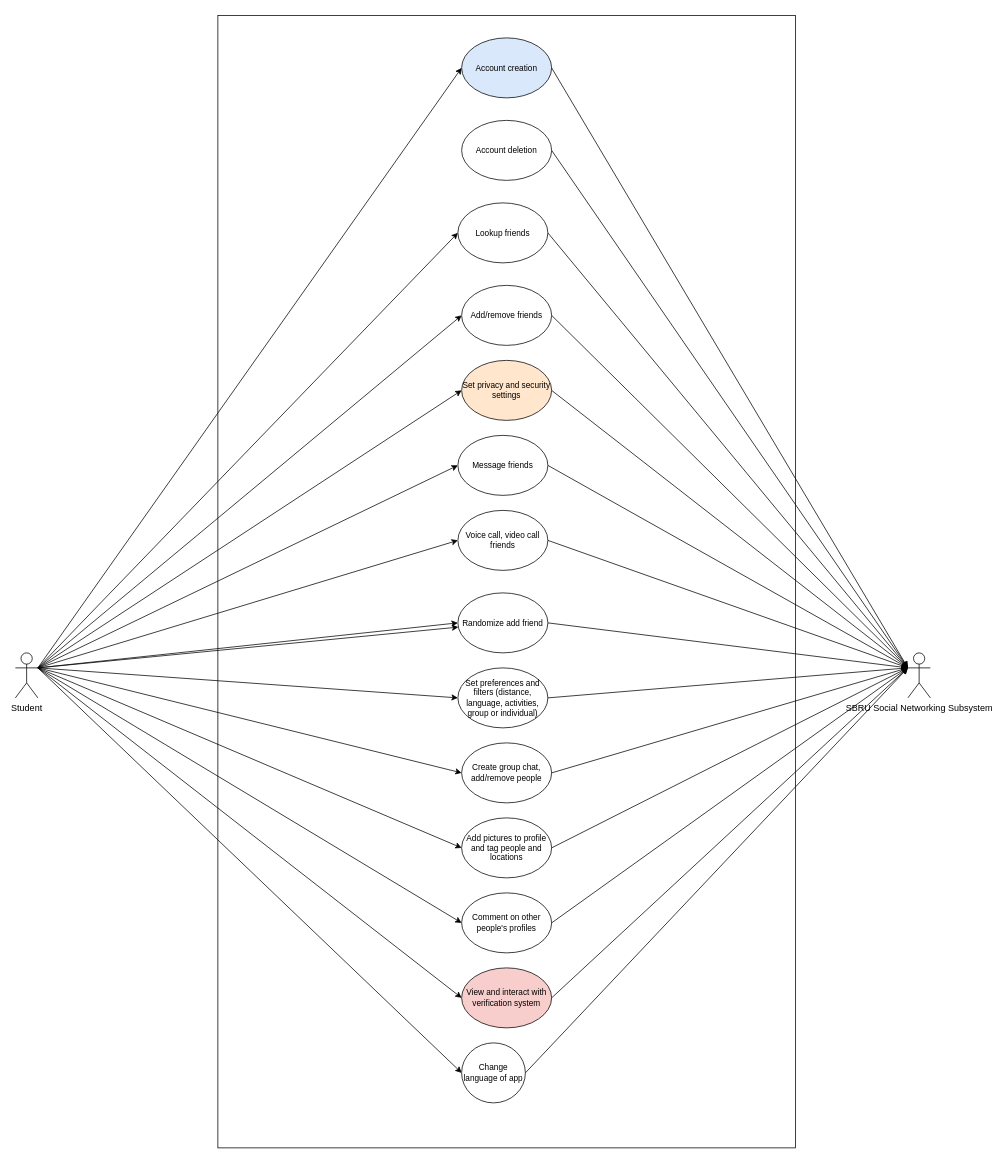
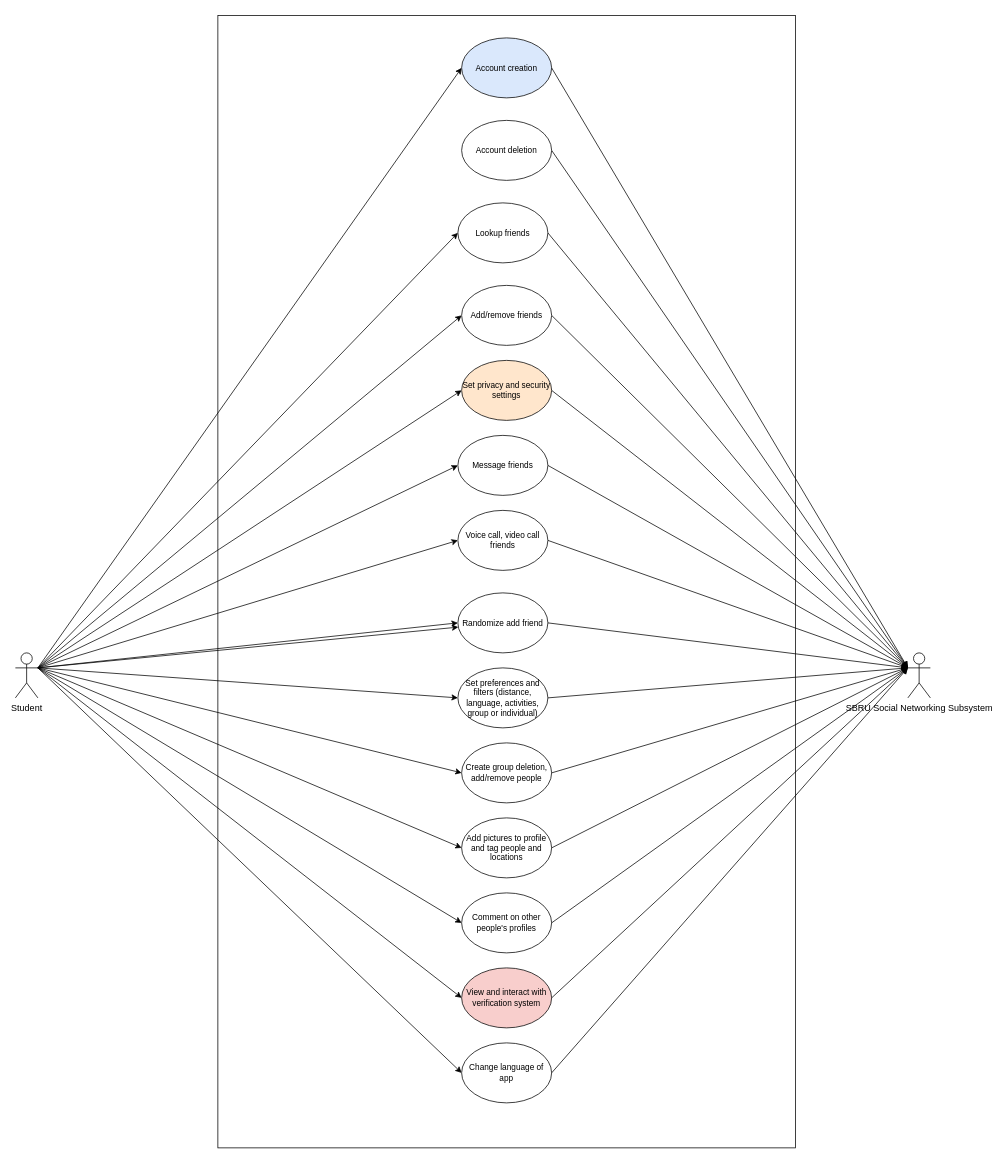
  <mxCell id="0" />
  <mxCell id="1" parent="0" />
  <mxCell id="2" value="" style="rounded=0;whiteSpace=wrap;html=1;" parent="1" vertex="1"><mxGeometry x="290" y="20" width="770" height="1510" as="geometry" /></mxCell>
  <mxCell id="3" style="rounded=0;orthogonalLoop=1;jettySize=auto;html=1;entryX=0;entryY=0.5;entryDx=0;entryDy=0;exitX=1;exitY=0.333;exitDx=0;exitDy=0;exitPerimeter=0;" parent="1" source="17" target="19" edge="1"><mxGeometry relative="1" as="geometry" /></mxCell>
  <mxCell id="4" style="rounded=0;orthogonalLoop=1;jettySize=auto;html=1;exitX=1;exitY=0.333;exitDx=0;exitDy=0;exitPerimeter=0;" parent="1" source="17" target="33" edge="1"><mxGeometry relative="1" as="geometry" /></mxCell>
  <mxCell id="5" style="edgeStyle=none;shape=connector;rounded=0;orthogonalLoop=1;jettySize=auto;html=1;entryX=0;entryY=0.5;entryDx=0;entryDy=0;labelBackgroundColor=default;strokeColor=default;fontFamily=Helvetica;fontSize=11;fontColor=default;endArrow=classic;exitX=1;exitY=0.333;exitDx=0;exitDy=0;exitPerimeter=0;" parent="1" source="17" edge="1"><mxGeometry relative="1" as="geometry"><mxPoint x="610" y="310" as="targetPoint" /></mxGeometry></mxCell>
  <mxCell id="6" style="edgeStyle=none;shape=connector;rounded=0;orthogonalLoop=1;jettySize=auto;html=1;entryX=0;entryY=0.5;entryDx=0;entryDy=0;labelBackgroundColor=default;strokeColor=default;fontFamily=Helvetica;fontSize=11;fontColor=default;endArrow=classic;exitX=1;exitY=0.333;exitDx=0;exitDy=0;exitPerimeter=0;" parent="1" source="17" target="25" edge="1"><mxGeometry relative="1" as="geometry" /></mxCell>
  <mxCell id="7" style="edgeStyle=none;shape=connector;rounded=0;orthogonalLoop=1;jettySize=auto;html=1;entryX=0;entryY=0.5;entryDx=0;entryDy=0;labelBackgroundColor=default;strokeColor=default;fontFamily=Helvetica;fontSize=11;fontColor=default;endArrow=classic;" parent="1" source="17" target="27" edge="1"><mxGeometry relative="1" as="geometry" /></mxCell>
  <mxCell id="8" style="edgeStyle=none;shape=connector;rounded=0;orthogonalLoop=1;jettySize=auto;html=1;entryX=0;entryY=0.5;entryDx=0;entryDy=0;labelBackgroundColor=default;strokeColor=default;fontFamily=Helvetica;fontSize=11;fontColor=default;endArrow=classic;exitX=1;exitY=0.333;exitDx=0;exitDy=0;exitPerimeter=0;" parent="1" source="17" target="31" edge="1"><mxGeometry relative="1" as="geometry" /></mxCell>
  <mxCell id="9" style="edgeStyle=none;shape=connector;rounded=0;orthogonalLoop=1;jettySize=auto;html=1;entryX=0;entryY=0.5;entryDx=0;entryDy=0;labelBackgroundColor=default;strokeColor=default;fontFamily=Helvetica;fontSize=11;fontColor=default;endArrow=classic;" parent="1" target="29" edge="1"><mxGeometry relative="1" as="geometry"><mxPoint x="50" y="890" as="sourcePoint" /></mxGeometry></mxCell>
  <mxCell id="10" style="edgeStyle=none;shape=connector;rounded=0;orthogonalLoop=1;jettySize=auto;html=1;entryX=0;entryY=0.5;entryDx=0;entryDy=0;labelBackgroundColor=default;strokeColor=default;fontFamily=Helvetica;fontSize=11;fontColor=default;endArrow=classic;" parent="1" target="33" edge="1"><mxGeometry relative="1" as="geometry"><mxPoint x="50" y="890" as="sourcePoint" /></mxGeometry></mxCell>
  <mxCell id="11" style="edgeStyle=none;shape=connector;rounded=0;orthogonalLoop=1;jettySize=auto;html=1;entryX=0;entryY=0.5;entryDx=0;entryDy=0;labelBackgroundColor=default;strokeColor=default;fontFamily=Helvetica;fontSize=11;fontColor=default;endArrow=classic;" parent="1" target="35" edge="1"><mxGeometry relative="1" as="geometry"><mxPoint x="50" y="890" as="sourcePoint" /></mxGeometry></mxCell>
  <mxCell id="12" style="edgeStyle=none;shape=connector;rounded=0;orthogonalLoop=1;jettySize=auto;html=1;entryX=0;entryY=0.5;entryDx=0;entryDy=0;labelBackgroundColor=default;strokeColor=default;fontFamily=Helvetica;fontSize=11;fontColor=default;endArrow=classic;exitX=1;exitY=0.333;exitDx=0;exitDy=0;exitPerimeter=0;" parent="1" source="17" edge="1"><mxGeometry relative="1" as="geometry"><mxPoint x="615" y="1030" as="targetPoint" /></mxGeometry></mxCell>
  <mxCell id="13" style="edgeStyle=none;shape=connector;rounded=0;orthogonalLoop=1;jettySize=auto;html=1;entryX=0;entryY=0.5;entryDx=0;entryDy=0;labelBackgroundColor=default;strokeColor=default;fontFamily=Helvetica;fontSize=11;fontColor=default;endArrow=classic;exitX=1;exitY=0.333;exitDx=0;exitDy=0;exitPerimeter=0;" parent="1" source="17" target="39" edge="1"><mxGeometry relative="1" as="geometry" /></mxCell>
  <mxCell id="14" style="edgeStyle=none;shape=connector;rounded=0;orthogonalLoop=1;jettySize=auto;html=1;entryX=0;entryY=0.5;entryDx=0;entryDy=0;labelBackgroundColor=default;strokeColor=default;fontFamily=Helvetica;fontSize=11;fontColor=default;endArrow=classic;exitX=1;exitY=0.333;exitDx=0;exitDy=0;exitPerimeter=0;" parent="1" source="17" target="41" edge="1"><mxGeometry relative="1" as="geometry"><mxPoint x="50" y="909" as="sourcePoint" /></mxGeometry></mxCell>
  <mxCell id="15" style="edgeStyle=none;shape=connector;rounded=0;orthogonalLoop=1;jettySize=auto;html=1;entryX=0;entryY=0.5;entryDx=0;entryDy=0;labelBackgroundColor=default;strokeColor=default;fontFamily=Helvetica;fontSize=11;fontColor=default;endArrow=classic;exitX=1;exitY=0.333;exitDx=0;exitDy=0;exitPerimeter=0;" parent="1" source="17" target="43" edge="1"><mxGeometry relative="1" as="geometry" /></mxCell>
  <mxCell id="16" style="edgeStyle=none;shape=connector;rounded=0;orthogonalLoop=1;jettySize=auto;html=1;entryX=0;entryY=0.5;entryDx=0;entryDy=0;labelBackgroundColor=default;strokeColor=default;fontFamily=Helvetica;fontSize=11;fontColor=default;endArrow=classic;exitX=1;exitY=0.333;exitDx=0;exitDy=0;exitPerimeter=0;" parent="1" source="17" target="45" edge="1"><mxGeometry relative="1" as="geometry" /></mxCell>
  <mxCell id="17" value="Student" style="shape=umlActor;verticalLabelPosition=bottom;verticalAlign=top;html=1;outlineConnect=0;" parent="1" vertex="1"><mxGeometry x="20" y="870" width="30" height="60" as="geometry" /></mxCell>
  <mxCell id="18" style="edgeStyle=none;shape=connector;rounded=0;orthogonalLoop=1;jettySize=auto;html=1;entryX=0;entryY=0.333;entryDx=0;entryDy=0;entryPerimeter=0;labelBackgroundColor=default;strokeColor=default;fontFamily=Helvetica;fontSize=11;fontColor=default;endArrow=classic;exitX=1;exitY=0.5;exitDx=0;exitDy=0;" parent="1" source="19" target="46" edge="1"><mxGeometry relative="1" as="geometry" /></mxCell>
  <mxCell id="19" value="Account creation" style="ellipse;whiteSpace=wrap;html=1;fontFamily=Helvetica;fontSize=11;fontColor=default;fillColor=#dae8fc;" parent="1" vertex="1"><mxGeometry x="615" y="50" width="120" height="80" as="geometry" /></mxCell>
  <mxCell id="20" style="edgeStyle=none;shape=connector;rounded=0;orthogonalLoop=1;jettySize=auto;html=1;entryX=0;entryY=0.333;entryDx=0;entryDy=0;entryPerimeter=0;labelBackgroundColor=default;strokeColor=default;fontFamily=Helvetica;fontSize=11;fontColor=default;endArrow=classic;exitX=1;exitY=0.5;exitDx=0;exitDy=0;" parent="1" source="21" target="46" edge="1"><mxGeometry relative="1" as="geometry" /></mxCell>
  <mxCell id="21" value="Account deletion" style="ellipse;whiteSpace=wrap;html=1;fontFamily=Helvetica;fontSize=11;fontColor=default;" parent="1" vertex="1"><mxGeometry x="615" y="160" width="120" height="80" as="geometry" /></mxCell>
  <mxCell id="22" style="edgeStyle=none;shape=connector;rounded=0;orthogonalLoop=1;jettySize=auto;html=1;exitX=1;exitY=0.5;exitDx=0;exitDy=0;entryX=0;entryY=0.333;entryDx=0;entryDy=0;entryPerimeter=0;labelBackgroundColor=default;strokeColor=default;fontFamily=Helvetica;fontSize=11;fontColor=default;endArrow=classic;" parent="1" source="23" target="46" edge="1"><mxGeometry relative="1" as="geometry" /></mxCell>
  <mxCell id="23" value="Lookup friends" style="ellipse;whiteSpace=wrap;html=1;fontFamily=Helvetica;fontSize=11;fontColor=default;" parent="1" vertex="1"><mxGeometry x="610" y="270" width="120" height="80" as="geometry" /></mxCell>
  <mxCell id="24" style="edgeStyle=none;shape=connector;rounded=0;orthogonalLoop=1;jettySize=auto;html=1;exitX=1;exitY=0.5;exitDx=0;exitDy=0;entryX=0;entryY=0.333;entryDx=0;entryDy=0;entryPerimeter=0;labelBackgroundColor=default;strokeColor=default;fontFamily=Helvetica;fontSize=11;fontColor=default;endArrow=classic;" parent="1" source="25" target="46" edge="1"><mxGeometry relative="1" as="geometry" /></mxCell>
  <mxCell id="25" value="Add/remove friends" style="ellipse;whiteSpace=wrap;html=1;fontFamily=Helvetica;fontSize=11;fontColor=default;" parent="1" vertex="1"><mxGeometry x="615" y="380" width="120" height="80" as="geometry" /></mxCell>
  <mxCell id="26" style="edgeStyle=none;shape=connector;rounded=0;orthogonalLoop=1;jettySize=auto;html=1;exitX=1;exitY=0.5;exitDx=0;exitDy=0;entryX=0;entryY=0.333;entryDx=0;entryDy=0;entryPerimeter=0;labelBackgroundColor=default;strokeColor=default;fontFamily=Helvetica;fontSize=11;fontColor=default;endArrow=classic;" parent="1" source="27" target="46" edge="1"><mxGeometry relative="1" as="geometry" /></mxCell>
  <mxCell id="27" value="Set privacy and security settings" style="ellipse;whiteSpace=wrap;html=1;fontFamily=Helvetica;fontSize=11;fontColor=default;fillColor=#ffe6cc;" parent="1" vertex="1"><mxGeometry x="615" y="480" width="120" height="80" as="geometry" /></mxCell>
  <mxCell id="28" style="edgeStyle=none;shape=connector;rounded=0;orthogonalLoop=1;jettySize=auto;html=1;exitX=1;exitY=0.5;exitDx=0;exitDy=0;entryX=0;entryY=0.333;entryDx=0;entryDy=0;entryPerimeter=0;labelBackgroundColor=default;strokeColor=default;fontFamily=Helvetica;fontSize=11;fontColor=default;endArrow=classic;" parent="1" source="29" target="46" edge="1"><mxGeometry relative="1" as="geometry" /></mxCell>
  <mxCell id="29" value="Message friends" style="ellipse;whiteSpace=wrap;html=1;fontFamily=Helvetica;fontSize=11;fontColor=default;" parent="1" vertex="1"><mxGeometry x="610" y="580" width="120" height="80" as="geometry" /></mxCell>
  <mxCell id="30" style="edgeStyle=none;shape=connector;rounded=0;orthogonalLoop=1;jettySize=auto;html=1;exitX=1;exitY=0.5;exitDx=0;exitDy=0;entryX=0;entryY=0.333;entryDx=0;entryDy=0;entryPerimeter=0;labelBackgroundColor=default;strokeColor=default;fontFamily=Helvetica;fontSize=11;fontColor=default;endArrow=classic;" parent="1" source="31" target="46" edge="1"><mxGeometry relative="1" as="geometry" /></mxCell>
  <mxCell id="31" value="Voice call, video call friends" style="ellipse;whiteSpace=wrap;html=1;fontFamily=Helvetica;fontSize=11;fontColor=default;" parent="1" vertex="1"><mxGeometry x="610" y="680" width="120" height="80" as="geometry" /></mxCell>
  <mxCell id="32" style="edgeStyle=none;shape=connector;rounded=0;orthogonalLoop=1;jettySize=auto;html=1;exitX=1;exitY=0.5;exitDx=0;exitDy=0;entryX=0;entryY=0.333;entryDx=0;entryDy=0;entryPerimeter=0;labelBackgroundColor=default;strokeColor=default;fontFamily=Helvetica;fontSize=11;fontColor=default;endArrow=classic;" parent="1" source="33" target="46" edge="1"><mxGeometry relative="1" as="geometry" /></mxCell>
  <mxCell id="33" value="Randomize add friend" style="ellipse;whiteSpace=wrap;html=1;fontFamily=Helvetica;fontSize=11;fontColor=default;" parent="1" vertex="1"><mxGeometry x="610" y="790" width="120" height="80" as="geometry" /></mxCell>
  <mxCell id="34" style="edgeStyle=none;shape=connector;rounded=0;orthogonalLoop=1;jettySize=auto;html=1;exitX=1;exitY=0.5;exitDx=0;exitDy=0;entryX=0;entryY=0.333;entryDx=0;entryDy=0;entryPerimeter=0;labelBackgroundColor=default;strokeColor=default;fontFamily=Helvetica;fontSize=11;fontColor=default;endArrow=classic;" parent="1" source="35" target="46" edge="1"><mxGeometry relative="1" as="geometry" /></mxCell>
  <mxCell id="35" value="Set preferences and filters (distance, language, activities, group or individual)" style="ellipse;whiteSpace=wrap;html=1;fontFamily=Helvetica;fontSize=11;fontColor=default;" parent="1" vertex="1"><mxGeometry x="610" y="890" width="120" height="80" as="geometry" /></mxCell>
  <mxCell id="36" style="edgeStyle=none;shape=connector;rounded=0;orthogonalLoop=1;jettySize=auto;html=1;exitX=1;exitY=0.5;exitDx=0;exitDy=0;entryX=0;entryY=0.333;entryDx=0;entryDy=0;entryPerimeter=0;labelBackgroundColor=default;strokeColor=default;fontFamily=Helvetica;fontSize=11;fontColor=default;endArrow=classic;" parent="1" source="37" target="46" edge="1"><mxGeometry relative="1" as="geometry" /></mxCell>
- <mxCell id="37" value="Create group chat, add/remove people" style="ellipse;whiteSpace=wrap;html=1;fontFamily=Helvetica;fontSize=11;fontColor=default;" parent="1" vertex="1"><mxGeometry x="615" y="990" width="120" height="80" as="geometry" /></mxCell>
+ <mxCell id="37" value="Create group deletion, add/remove people" style="ellipse;whiteSpace=wrap;html=1;fontFamily=Helvetica;fontSize=11;fontColor=default;" parent="1" vertex="1"><mxGeometry x="615" y="990" width="120" height="80" as="geometry" /></mxCell>
  <mxCell id="38" style="edgeStyle=none;shape=connector;rounded=0;orthogonalLoop=1;jettySize=auto;html=1;exitX=1;exitY=0.5;exitDx=0;exitDy=0;labelBackgroundColor=default;strokeColor=default;fontFamily=Helvetica;fontSize=11;fontColor=default;endArrow=classic;" parent="1" source="39" edge="1"><mxGeometry relative="1" as="geometry"><mxPoint x="1210" y="890" as="targetPoint" /></mxGeometry></mxCell>
  <mxCell id="39" value="Add pictures to profile and tag people and locations" style="ellipse;whiteSpace=wrap;html=1;fontFamily=Helvetica;fontSize=11;fontColor=default;" parent="1" vertex="1"><mxGeometry x="615" y="1090" width="120" height="80" as="geometry" /></mxCell>
  <mxCell id="40" style="edgeStyle=none;shape=connector;rounded=0;orthogonalLoop=1;jettySize=auto;html=1;exitX=1;exitY=0.5;exitDx=0;exitDy=0;entryX=0;entryY=0.333;entryDx=0;entryDy=0;entryPerimeter=0;labelBackgroundColor=default;strokeColor=default;fontFamily=Helvetica;fontSize=11;fontColor=default;endArrow=classic;" parent="1" source="41" target="46" edge="1"><mxGeometry relative="1" as="geometry" /></mxCell>
  <mxCell id="41" value="Comment on other people's profiles" style="ellipse;whiteSpace=wrap;html=1;fontFamily=Helvetica;fontSize=11;fontColor=default;" parent="1" vertex="1"><mxGeometry x="615" y="1190" width="120" height="80" as="geometry" /></mxCell>
  <mxCell id="42" style="edgeStyle=none;shape=connector;rounded=0;orthogonalLoop=1;jettySize=auto;html=1;exitX=1;exitY=0.5;exitDx=0;exitDy=0;labelBackgroundColor=default;strokeColor=default;fontFamily=Helvetica;fontSize=11;fontColor=default;endArrow=classic;" parent="1" source="43" edge="1"><mxGeometry relative="1" as="geometry"><mxPoint x="1210" y="890" as="targetPoint" /></mxGeometry></mxCell>
  <mxCell id="43" value="View and interact with verification system" style="ellipse;whiteSpace=wrap;html=1;fontFamily=Helvetica;fontSize=11;fontColor=default;fillColor=#f8cecc;" parent="1" vertex="1"><mxGeometry x="615" y="1290" width="120" height="80" as="geometry" /></mxCell>
  <mxCell id="44" style="edgeStyle=none;shape=connector;rounded=0;orthogonalLoop=1;jettySize=auto;html=1;exitX=1;exitY=0.5;exitDx=0;exitDy=0;entryX=0;entryY=0.333;entryDx=0;entryDy=0;entryPerimeter=0;labelBackgroundColor=default;strokeColor=default;fontFamily=Helvetica;fontSize=11;fontColor=default;endArrow=classic;" parent="1" source="45" target="46" edge="1"><mxGeometry relative="1" as="geometry" /></mxCell>
- <mxCell id="45" value="Change language of app" style="ellipse;whiteSpace=wrap;html=1;fontFamily=Helvetica;fontSize=11;fontColor=default;" parent="1" vertex="1"><mxGeometry x="615" y="1390" width="85" height="80" as="geometry" /></mxCell>
+ <mxCell id="45" value="Change language of app" style="ellipse;whiteSpace=wrap;html=1;fontFamily=Helvetica;fontSize=11;fontColor=default;" parent="1" vertex="1"><mxGeometry x="615" y="1390" width="120" height="80" as="geometry" /></mxCell>
  <mxCell id="46" value="SBRU Social Networking Subsystem" style="shape=umlActor;verticalLabelPosition=bottom;verticalAlign=top;html=1;outlineConnect=0;" parent="1" vertex="1"><mxGeometry x="1210" y="870" width="30" height="60" as="geometry" /></mxCell>
